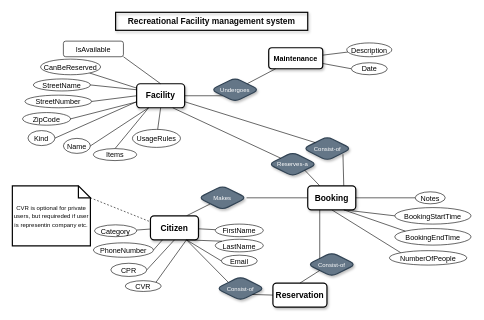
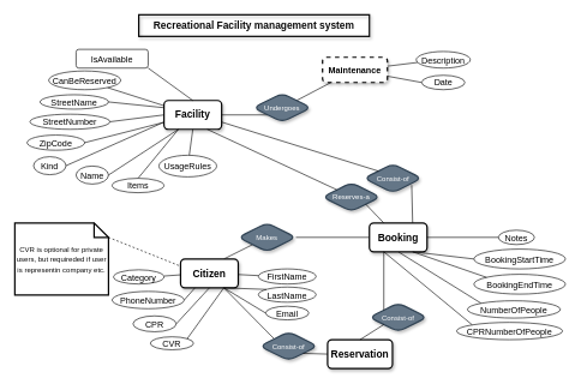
  <mxCell id="0" />
  <mxCell id="1" parent="0" />
  <mxCell id="2" value="" style="rounded=0;orthogonalLoop=1;jettySize=auto;html=1;fontSize=12;endArrow=none;endFill=0;strokeColor=#030303;" parent="1" source="3" target="11" edge="1"><mxGeometry relative="1" as="geometry" /></mxCell>
  <mxCell id="3" value="&lt;font style=&quot;font-size: 14px;&quot;&gt;Facility&lt;/font&gt;" style="rounded=1;whiteSpace=wrap;html=1;shadow=1;strokeWidth=2;strokeColor=#030303;fontStyle=1" parent="1" vertex="1"><mxGeometry x="227" y="139" width="80" height="40" as="geometry" /></mxCell>
  <mxCell id="4" style="edgeStyle=none;rounded=0;orthogonalLoop=1;jettySize=auto;html=1;exitX=0.75;exitY=0;exitDx=0;exitDy=0;entryX=0;entryY=1;entryDx=0;entryDy=0;fontSize=10;endArrow=none;endFill=0;strokeColor=#030303;" parent="1" source="5" target="40" edge="1"><mxGeometry relative="1" as="geometry" /></mxCell>
  <mxCell id="5" value="&lt;font style=&quot;font-size: 14px&quot;&gt;Citizen&lt;/font&gt;" style="rounded=1;whiteSpace=wrap;html=1;shadow=1;strokeWidth=2;strokeColor=#030303;fontStyle=1" parent="1" vertex="1"><mxGeometry x="250" y="359" width="80" height="40" as="geometry" /></mxCell>
  <mxCell id="6" style="rounded=0;orthogonalLoop=1;jettySize=auto;html=1;exitX=0.5;exitY=1;exitDx=0;exitDy=0;fontSize=12;endArrow=none;endFill=0;strokeColor=#030303;entryX=0;entryY=0;entryDx=0;entryDy=0;" parent="1" source="9" target="33" edge="1"><mxGeometry relative="1" as="geometry" /></mxCell>
  <mxCell id="7" style="rounded=0;orthogonalLoop=1;jettySize=auto;html=1;exitX=0.75;exitY=1;exitDx=0;exitDy=0;entryX=0;entryY=0.5;entryDx=0;entryDy=0;fontSize=12;endArrow=none;endFill=0;strokeColor=#030303;" parent="1" source="9" target="32" edge="1"><mxGeometry relative="1" as="geometry" /></mxCell>
  <mxCell id="8" style="edgeStyle=none;rounded=0;orthogonalLoop=1;jettySize=auto;html=1;exitX=0;exitY=0.5;exitDx=0;exitDy=0;entryX=1;entryY=0.5;entryDx=0;entryDy=0;fontSize=10;endArrow=none;endFill=0;strokeColor=#030303;" parent="1" source="9" target="40" edge="1"><mxGeometry relative="1" as="geometry" /></mxCell>
  <mxCell id="9" value="&lt;font style=&quot;font-size: 14px;&quot;&gt;Booking&lt;/font&gt;" style="rounded=1;whiteSpace=wrap;html=1;shadow=1;strokeWidth=2;strokeColor=#030303;fontStyle=1" parent="1" vertex="1"><mxGeometry x="512" y="309" width="80" height="40" as="geometry" /></mxCell>
- <mxCell id="10" value="&lt;font style=&quot;font-size: 12px&quot;&gt;Maintenance&lt;br&gt;&lt;/font&gt;" style="rounded=1;whiteSpace=wrap;html=1;shadow=1;strokeWidth=2;strokeColor=#030303;fontStyle=1" parent="1" vertex="1"><mxGeometry x="447" y="79" width="90" height="35" as="geometry" /></mxCell>
+ <mxCell id="10" value="&lt;font style=&quot;font-size: 12px&quot;&gt;Maintenance&lt;br&gt;&lt;/font&gt;" style="rounded=1;whiteSpace=wrap;html=1;shadow=1;strokeWidth=2;strokeColor=#030303;fontStyle=1;dashed=1;" parent="1" vertex="1"><mxGeometry x="447" y="79" width="90" height="35" as="geometry" /></mxCell>
  <mxCell id="11" value="&lt;font style=&quot;font-size: 12px;&quot;&gt;CanBeReserved&lt;/font&gt;" style="ellipse;whiteSpace=wrap;html=1;fontSize=14;strokeColor=#030303;" parent="1" vertex="1"><mxGeometry x="67" y="98" width="100" height="26" as="geometry" /></mxCell>
  <mxCell id="12" style="rounded=0;orthogonalLoop=1;jettySize=auto;html=1;exitX=1;exitY=0.5;exitDx=0;exitDy=0;entryX=0;entryY=0.75;entryDx=0;entryDy=0;fontSize=12;endArrow=none;endFill=0;strokeColor=#030303;" parent="1" source="13" target="3" edge="1"><mxGeometry relative="1" as="geometry" /></mxCell>
  <mxCell id="13" value="&lt;span style=&quot;font-size: 12px;&quot;&gt;Kind&lt;/span&gt;" style="ellipse;whiteSpace=wrap;html=1;fontSize=14;strokeColor=#030303;" parent="1" vertex="1"><mxGeometry x="46" y="217" width="45" height="25" as="geometry" /></mxCell>
  <mxCell id="14" value="" style="rounded=0;orthogonalLoop=1;jettySize=auto;html=1;fontSize=12;endArrow=none;endFill=0;strokeColor=#030303;exitX=0.5;exitY=1;exitDx=0;exitDy=0;" parent="1" source="3" target="17" edge="1"><mxGeometry relative="1" as="geometry"><mxPoint x="282.23" y="237.707" as="sourcePoint" /></mxGeometry></mxCell>
  <mxCell id="15" style="rounded=0;orthogonalLoop=1;jettySize=auto;html=1;exitX=0.5;exitY=0;exitDx=0;exitDy=0;entryX=0.25;entryY=1;entryDx=0;entryDy=0;fontSize=12;endArrow=none;endFill=0;strokeColor=#030303;" parent="1" source="16" target="3" edge="1"><mxGeometry relative="1" as="geometry"><mxPoint x="267" y="239" as="targetPoint" /></mxGeometry></mxCell>
  <mxCell id="16" value="&lt;span style=&quot;font-size: 12px;&quot;&gt;Items&lt;/span&gt;" style="ellipse;whiteSpace=wrap;html=1;fontSize=14;strokeColor=#030303;" parent="1" vertex="1"><mxGeometry x="155" y="247" width="72" height="20" as="geometry" /></mxCell>
  <mxCell id="17" value="&lt;span style=&quot;font-size: 12px;&quot;&gt;UsageRules&lt;/span&gt;" style="ellipse;whiteSpace=wrap;html=1;fontSize=14;strokeColor=#030303;" parent="1" vertex="1"><mxGeometry x="220" y="215" width="80" height="30" as="geometry" /></mxCell>
  <mxCell id="18" value="" style="rounded=0;orthogonalLoop=1;jettySize=auto;html=1;fontSize=12;endArrow=none;endFill=0;strokeColor=#030303;" parent="1" source="19" target="5" edge="1"><mxGeometry relative="1" as="geometry" /></mxCell>
  <mxCell id="19" value="&lt;span style=&quot;font-size: 12px&quot;&gt;FirstName&lt;/span&gt;" style="ellipse;whiteSpace=wrap;html=1;fontSize=14;strokeColor=#030303;" parent="1" vertex="1"><mxGeometry x="358" y="372.75" width="80" height="21" as="geometry" /></mxCell>
  <mxCell id="20" style="rounded=0;orthogonalLoop=1;jettySize=auto;html=1;exitX=1;exitY=0.5;exitDx=0;exitDy=0;entryX=0.25;entryY=1;entryDx=0;entryDy=0;fontSize=12;endArrow=none;endFill=0;strokeColor=#030303;" parent="1" source="21" target="5" edge="1"><mxGeometry relative="1" as="geometry" /></mxCell>
  <mxCell id="21" value="&lt;span style=&quot;font-size: 12px;&quot;&gt;PhoneNumber&lt;br&gt;&lt;/span&gt;" style="ellipse;whiteSpace=wrap;html=1;fontSize=14;strokeColor=#030303;" parent="1" vertex="1"><mxGeometry x="155" y="404" width="100" height="24" as="geometry" /></mxCell>
  <mxCell id="22" style="rounded=0;orthogonalLoop=1;jettySize=auto;html=1;exitX=0;exitY=0.5;exitDx=0;exitDy=0;entryX=0.75;entryY=1;entryDx=0;entryDy=0;fontSize=12;endArrow=none;endFill=0;strokeColor=#030303;" parent="1" source="23" target="5" edge="1"><mxGeometry relative="1" as="geometry" /></mxCell>
  <mxCell id="23" value="&lt;span style=&quot;font-size: 12px;&quot;&gt;Email&lt;br&gt;&lt;/span&gt;" style="ellipse;whiteSpace=wrap;html=1;fontSize=14;strokeColor=#030303;" parent="1" vertex="1"><mxGeometry x="368" y="424.5" width="60" height="19" as="geometry" /></mxCell>
  <mxCell id="24" style="rounded=0;orthogonalLoop=1;jettySize=auto;html=1;exitX=1;exitY=0.5;exitDx=0;exitDy=0;entryX=0.5;entryY=1;entryDx=0;entryDy=0;fontSize=12;endArrow=none;endFill=0;strokeColor=#030303;" parent="1" source="25" target="5" edge="1"><mxGeometry relative="1" as="geometry" /></mxCell>
  <mxCell id="25" value="&lt;span style=&quot;font-size: 12px&quot;&gt;CPR&lt;br&gt;&lt;/span&gt;" style="ellipse;whiteSpace=wrap;html=1;fontSize=14;strokeColor=#030303;" parent="1" vertex="1"><mxGeometry x="184" y="438" width="60" height="22" as="geometry" /></mxCell>
  <mxCell id="26" value="" style="rounded=0;orthogonalLoop=1;jettySize=auto;html=1;fontSize=12;endArrow=none;endFill=0;strokeColor=#030303;" parent="1" source="27" target="5" edge="1"><mxGeometry relative="1" as="geometry" /></mxCell>
  <mxCell id="27" value="&lt;span style=&quot;font-size: 12px;&quot;&gt;Category&lt;br&gt;&lt;/span&gt;" style="ellipse;whiteSpace=wrap;html=1;fontSize=14;strokeColor=#030303;" parent="1" vertex="1"><mxGeometry x="157" y="374" width="70" height="19.75" as="geometry" /></mxCell>
  <mxCell id="28" style="rounded=0;orthogonalLoop=1;jettySize=auto;html=1;exitX=0;exitY=0.5;exitDx=0;exitDy=0;entryX=1;entryY=0.75;entryDx=0;entryDy=0;fontSize=12;endArrow=none;endFill=0;strokeColor=#030303;" parent="1" source="29" target="10" edge="1"><mxGeometry relative="1" as="geometry" /></mxCell>
  <mxCell id="29" value="&lt;span style=&quot;font-size: 12px;&quot;&gt;Date&lt;br&gt;&lt;/span&gt;" style="ellipse;whiteSpace=wrap;html=1;fontSize=14;strokeColor=#030303;" parent="1" vertex="1"><mxGeometry x="584.5" y="104" width="60" height="20" as="geometry" /></mxCell>
  <mxCell id="30" value="" style="rounded=0;orthogonalLoop=1;jettySize=auto;html=1;fontSize=12;endArrow=none;endFill=0;strokeColor=#030303;" parent="1" source="31" target="10" edge="1"><mxGeometry relative="1" as="geometry" /></mxCell>
  <mxCell id="31" value="&lt;span style=&quot;font-size: 12px;&quot;&gt;Description&lt;/span&gt;" style="ellipse;whiteSpace=wrap;html=1;fontSize=14;strokeColor=#030303;" parent="1" vertex="1"><mxGeometry x="577" y="71" width="75" height="23" as="geometry" /></mxCell>
  <mxCell id="32" value="&lt;span style=&quot;font-size: 12px&quot;&gt;BookingStartTime&lt;/span&gt;" style="ellipse;whiteSpace=wrap;html=1;fontSize=14;strokeColor=#030303;" parent="1" vertex="1"><mxGeometry x="657" y="345.25" width="127" height="27.5" as="geometry" /></mxCell>
  <mxCell id="33" value="&lt;span style=&quot;font-size: 12px&quot;&gt;NumberOfPeople&lt;/span&gt;" style="ellipse;whiteSpace=wrap;html=1;fontSize=14;strokeColor=#030303;" parent="1" vertex="1"><mxGeometry x="648" y="417" width="129" height="24" as="geometry" /></mxCell>
  <mxCell id="34" value="" style="rounded=0;orthogonalLoop=1;jettySize=auto;html=1;fontSize=12;endArrow=none;endFill=0;strokeColor=#030303;" parent="1" source="35" target="9" edge="1"><mxGeometry relative="1" as="geometry" /></mxCell>
  <mxCell id="35" value="&lt;span style=&quot;font-size: 12px&quot;&gt;Notes&lt;/span&gt;" style="ellipse;whiteSpace=wrap;html=1;fontSize=14;strokeColor=#030303;" parent="1" vertex="1"><mxGeometry x="691" y="319" width="50" height="20" as="geometry" /></mxCell>
  <mxCell id="36" value="&lt;b&gt;&lt;font style=&quot;font-size: 14px;&quot;&gt;Recreational Facility management system&lt;/font&gt;&lt;/b&gt;" style="text;html=1;strokeColor=#030303;fillColor=none;align=center;verticalAlign=middle;whiteSpace=wrap;rounded=0;shadow=1;strokeWidth=2;fontSize=12;fontColor=#0A0A0A;" parent="1" vertex="1"><mxGeometry x="192" y="20" width="320" height="30" as="geometry" /></mxCell>
  <mxCell id="37" style="edgeStyle=none;rounded=0;orthogonalLoop=1;jettySize=auto;html=1;exitX=0;exitY=1;exitDx=0;exitDy=0;entryX=1;entryY=0.5;entryDx=0;entryDy=0;fontSize=14;endArrow=none;endFill=0;strokeColor=#030303;" parent="1" source="39" target="3" edge="1"><mxGeometry relative="1" as="geometry" /></mxCell>
  <mxCell id="38" style="edgeStyle=none;rounded=0;orthogonalLoop=1;jettySize=auto;html=1;exitX=1;exitY=0;exitDx=0;exitDy=0;fontSize=14;endArrow=none;endFill=0;strokeColor=#030303;" parent="1" source="39" target="10" edge="1"><mxGeometry relative="1" as="geometry" /></mxCell>
  <mxCell id="39" value="&lt;font style=&quot;font-size: 10px;&quot;&gt;Undergoes&lt;/font&gt;" style="shape=rhombus;perimeter=rhombusPerimeter;whiteSpace=wrap;html=1;align=center;rounded=1;shadow=1;strokeWidth=2;fontSize=12;strokeColor=#314354;fillColor=#647687;fontColor=#ffffff;" parent="1" vertex="1"><mxGeometry x="351" y="129" width="80" height="40" as="geometry" /></mxCell>
  <mxCell id="40" value="Makes" style="shape=rhombus;perimeter=rhombusPerimeter;whiteSpace=wrap;html=1;align=center;rounded=1;shadow=1;strokeWidth=2;fontSize=10;strokeColor=#314354;fillColor=#647687;fontColor=#ffffff;" parent="1" vertex="1"><mxGeometry x="330" y="309" width="80" height="40" as="geometry" /></mxCell>
  <mxCell id="41" value="Reserves-a" style="shape=rhombus;perimeter=rhombusPerimeter;whiteSpace=wrap;html=1;align=center;rounded=1;shadow=1;strokeWidth=2;fontSize=10;strokeColor=#314354;fillColor=#647687;fontColor=#ffffff;" parent="1" vertex="1"><mxGeometry x="447" y="253" width="80" height="40" as="geometry" /></mxCell>
  <mxCell id="42" value="&lt;font style=&quot;font-size: 10px&quot;&gt;CVR is optional for private users, but requireded if user is representin company etc.&lt;/font&gt;" style="shape=note;size=20;whiteSpace=wrap;html=1;fontColor=#0A0A0A;strokeColor=#030303;strokeWidth=2;fillColor=#FFFFFF;" parent="1" vertex="1"><mxGeometry x="20" y="309" width="130" height="100" as="geometry" /></mxCell>
  <mxCell id="43" value="&lt;span style=&quot;font-size: 12px&quot;&gt;StreetName&lt;/span&gt;" style="ellipse;whiteSpace=wrap;html=1;fontSize=14;strokeColor=#030303;" parent="1" vertex="1"><mxGeometry x="55" y="131" width="95" height="20" as="geometry" /></mxCell>
  <mxCell id="44" value="&lt;span style=&quot;font-size: 12px&quot;&gt;StreetNumber&lt;/span&gt;" style="ellipse;whiteSpace=wrap;html=1;fontSize=14;strokeColor=#030303;" parent="1" vertex="1"><mxGeometry x="41" y="158" width="111" height="21" as="geometry" /></mxCell>
  <mxCell id="45" value="&lt;span style=&quot;font-size: 12px&quot;&gt;ZipCode&lt;/span&gt;" style="ellipse;whiteSpace=wrap;html=1;fontSize=14;strokeColor=#030303;" parent="1" vertex="1"><mxGeometry x="37" y="187" width="80" height="21" as="geometry" /></mxCell>
  <mxCell id="46" style="rounded=0;orthogonalLoop=1;jettySize=auto;html=1;exitX=1;exitY=0.5;exitDx=0;exitDy=0;fontSize=12;endArrow=none;endFill=0;strokeColor=#030303;" parent="1" source="45" target="3" edge="1"><mxGeometry relative="1" as="geometry"><mxPoint x="91" y="243" as="sourcePoint" /><mxPoint x="130.333" y="173.21" as="targetPoint" /></mxGeometry></mxCell>
  <mxCell id="47" style="rounded=0;orthogonalLoop=1;jettySize=auto;html=1;exitX=1;exitY=0.5;exitDx=0;exitDy=0;entryX=0;entryY=0.5;entryDx=0;entryDy=0;fontSize=12;endArrow=none;endFill=0;strokeColor=#030303;" parent="1" source="44" target="3" edge="1"><mxGeometry relative="1" as="geometry"><mxPoint x="129" y="203.5" as="sourcePoint" /><mxPoint x="117" y="159" as="targetPoint" /></mxGeometry></mxCell>
  <mxCell id="48" style="rounded=0;orthogonalLoop=1;jettySize=auto;html=1;entryX=1;entryY=0.5;entryDx=0;entryDy=0;fontSize=12;endArrow=none;endFill=0;strokeColor=#030303;exitX=0;exitY=0.25;exitDx=0;exitDy=0;" parent="1" source="3" target="43" edge="1"><mxGeometry relative="1" as="geometry"><mxPoint x="127.654" y="146.078" as="sourcePoint" /><mxPoint x="127" y="169" as="targetPoint" /></mxGeometry></mxCell>
  <mxCell id="49" style="edgeStyle=none;rounded=0;orthogonalLoop=1;jettySize=auto;html=1;exitX=0;exitY=0;exitDx=130;exitDy=20;entryX=0;entryY=0.25;entryDx=0;entryDy=0;fontSize=10;endArrow=none;endFill=0;strokeColor=#030303;exitPerimeter=0;dashed=1;" parent="1" source="42" target="5" edge="1"><mxGeometry relative="1" as="geometry"><mxPoint x="340" y="369" as="sourcePoint" /><mxPoint x="397" y="339" as="targetPoint" /></mxGeometry></mxCell>
  <mxCell id="50" value="&lt;span style=&quot;font-size: 12px&quot;&gt;Name&lt;/span&gt;" style="ellipse;whiteSpace=wrap;html=1;fontSize=14;strokeColor=#030303;" parent="1" vertex="1"><mxGeometry x="105" y="230" width="45" height="25" as="geometry" /></mxCell>
  <mxCell id="51" style="rounded=0;orthogonalLoop=1;jettySize=auto;html=1;exitX=1;exitY=0.5;exitDx=0;exitDy=0;entryX=0.25;entryY=1;entryDx=0;entryDy=0;fontSize=12;endArrow=none;endFill=0;strokeColor=#030303;" parent="1" source="50" target="3" edge="1"><mxGeometry relative="1" as="geometry"><mxPoint x="214" y="226.5" as="sourcePoint" /><mxPoint x="234" y="186.5" as="targetPoint" /></mxGeometry></mxCell>
  <mxCell id="52" value="&lt;span style=&quot;font-size: 12px&quot;&gt;BookingEndTime&lt;/span&gt;" style="ellipse;whiteSpace=wrap;html=1;fontSize=14;strokeColor=#030303;" parent="1" vertex="1"><mxGeometry x="657" y="380.25" width="127" height="27.5" as="geometry" /></mxCell>
  <mxCell id="53" style="rounded=0;orthogonalLoop=1;jettySize=auto;html=1;entryX=0;entryY=0;entryDx=0;entryDy=0;fontSize=12;endArrow=none;endFill=0;strokeColor=#030303;exitX=0.75;exitY=1;exitDx=0;exitDy=0;" parent="1" source="9" target="52" edge="1"><mxGeometry relative="1" as="geometry"><mxPoint x="582" y="359" as="sourcePoint" /><mxPoint x="667" y="369" as="targetPoint" /></mxGeometry></mxCell>
  <mxCell id="54" value="&lt;font style=&quot;font-size: 12px&quot;&gt;IsAvailable&lt;/font&gt;" style="whiteSpace=wrap;html=1;fontSize=14;strokeColor=#030303;rounded=1;" parent="1" vertex="1"><mxGeometry x="105" y="68" width="100" height="26" as="geometry" /></mxCell>
  <mxCell id="55" value="" style="rounded=0;orthogonalLoop=1;jettySize=auto;html=1;fontSize=12;endArrow=none;endFill=0;strokeColor=#030303;entryX=1;entryY=1;entryDx=0;entryDy=0;exitX=0.5;exitY=0;exitDx=0;exitDy=0;" parent="1" source="3" target="54" edge="1"><mxGeometry relative="1" as="geometry"><mxPoint x="275.398" y="134.98" as="sourcePoint" /><mxPoint x="236" y="109.998" as="targetPoint" /></mxGeometry></mxCell>
  <mxCell id="56" value="&lt;span style=&quot;font-size: 12px&quot;&gt;LastName&lt;/span&gt;" style="ellipse;whiteSpace=wrap;html=1;fontSize=14;strokeColor=#030303;" parent="1" vertex="1"><mxGeometry x="358" y="398" width="80" height="21" as="geometry" /></mxCell>
  <mxCell id="57" value="" style="rounded=0;orthogonalLoop=1;jettySize=auto;html=1;fontSize=12;endArrow=none;endFill=0;strokeColor=#030303;exitX=0;exitY=0;exitDx=0;exitDy=0;entryX=0.75;entryY=1;entryDx=0;entryDy=0;" parent="1" source="56" target="5" edge="1"><mxGeometry relative="1" as="geometry"><mxPoint x="373.895" y="411.544" as="sourcePoint" /><mxPoint x="330" y="412" as="targetPoint" /></mxGeometry></mxCell>
  <mxCell id="58" value="&lt;span style=&quot;font-size: 12px&quot;&gt;CVR&lt;br&gt;&lt;/span&gt;" style="ellipse;whiteSpace=wrap;html=1;fontSize=14;strokeColor=#030303;" parent="1" vertex="1"><mxGeometry x="208" y="467" width="60" height="18" as="geometry" /></mxCell>
  <mxCell id="59" style="rounded=0;orthogonalLoop=1;jettySize=auto;html=1;exitX=1;exitY=0;exitDx=0;exitDy=0;entryX=0.75;entryY=1;entryDx=0;entryDy=0;fontSize=12;endArrow=none;endFill=0;strokeColor=#030303;" parent="1" source="58" target="5" edge="1"><mxGeometry relative="1" as="geometry"><mxPoint x="263" y="462" as="sourcePoint" /><mxPoint x="300" y="409" as="targetPoint" /></mxGeometry></mxCell>
  <mxCell id="60" value="&lt;font style=&quot;font-size: 14px&quot;&gt;Reservation&lt;/font&gt;" style="rounded=1;whiteSpace=wrap;html=1;shadow=1;strokeWidth=2;strokeColor=#030303;fontStyle=1" parent="1" vertex="1"><mxGeometry x="454" y="471" width="90" height="40" as="geometry" /></mxCell>
  <mxCell id="61" style="edgeStyle=none;rounded=0;orthogonalLoop=1;jettySize=auto;html=1;exitX=0.25;exitY=0;exitDx=0;exitDy=0;fontSize=10;endArrow=none;endFill=0;entryX=1;entryY=1;entryDx=0;entryDy=0;strokeColor=#030303;" parent="1" source="9" target="41" edge="1"><mxGeometry relative="1" as="geometry"><mxPoint x="584.5" y="203" as="sourcePoint" /><mxPoint x="493" y="209" as="targetPoint" /></mxGeometry></mxCell>
  <mxCell id="62" style="edgeStyle=none;rounded=0;orthogonalLoop=1;jettySize=auto;html=1;exitX=0;exitY=0;exitDx=0;exitDy=0;fontSize=10;endArrow=none;endFill=0;entryX=0.75;entryY=1;entryDx=0;entryDy=0;strokeColor=#030303;" parent="1" source="41" target="3" edge="1"><mxGeometry relative="1" as="geometry"><mxPoint x="584.5" y="203" as="sourcePoint" /><mxPoint x="481" y="270" as="targetPoint" /></mxGeometry></mxCell>
  <mxCell id="63" style="rounded=0;orthogonalLoop=1;jettySize=auto;html=1;entryX=0.75;entryY=1;entryDx=0;entryDy=0;fontSize=12;endArrow=none;endFill=0;strokeColor=#030303;exitX=0;exitY=0;exitDx=0;exitDy=0;" parent="1" source="64" target="5" edge="1"><mxGeometry relative="1" as="geometry"><mxPoint x="360" y="501" as="sourcePoint" /><mxPoint x="362.49" y="502" as="targetPoint" /></mxGeometry></mxCell>
  <mxCell id="64" value="Consist-of" style="shape=rhombus;perimeter=rhombusPerimeter;whiteSpace=wrap;html=1;align=center;rounded=1;shadow=1;strokeWidth=2;fontSize=10;strokeColor=#314354;fillColor=#647687;fontColor=#ffffff;" parent="1" vertex="1"><mxGeometry x="360" y="460" width="80" height="40" as="geometry" /></mxCell>
  <mxCell id="65" style="rounded=0;orthogonalLoop=1;jettySize=auto;html=1;fontSize=12;endArrow=none;endFill=0;strokeColor=#030303;exitX=0;exitY=0.5;exitDx=0;exitDy=0;entryX=1;entryY=1;entryDx=0;entryDy=0;" parent="1" source="60" target="64" edge="1"><mxGeometry relative="1" as="geometry"><mxPoint x="512" y="676" as="sourcePoint" /><mxPoint x="411" y="567" as="targetPoint" /></mxGeometry></mxCell>
  <mxCell id="66" value="Consist-of" style="shape=rhombus;perimeter=rhombusPerimeter;whiteSpace=wrap;html=1;align=center;rounded=1;shadow=1;strokeWidth=2;fontSize=10;strokeColor=#314354;fillColor=#647687;fontColor=#ffffff;" parent="1" vertex="1"><mxGeometry x="512" y="420" width="80" height="40" as="geometry" /></mxCell>
  <mxCell id="67" style="rounded=0;orthogonalLoop=1;jettySize=auto;html=1;fontSize=12;endArrow=none;endFill=0;strokeColor=#030303;exitX=0.5;exitY=0;exitDx=0;exitDy=0;entryX=0;entryY=1;entryDx=0;entryDy=0;" parent="1" source="60" target="66" edge="1"><mxGeometry relative="1" as="geometry"><mxPoint x="614" y="490" as="sourcePoint" /><mxPoint x="491" y="517" as="targetPoint" /></mxGeometry></mxCell>
  <mxCell id="68" style="rounded=0;orthogonalLoop=1;jettySize=auto;html=1;entryX=0.25;entryY=1;entryDx=0;entryDy=0;fontSize=12;endArrow=none;endFill=0;strokeColor=#030303;exitX=0;exitY=0;exitDx=0;exitDy=0;" parent="1" source="66" target="9" edge="1"><mxGeometry relative="1" as="geometry"><mxPoint x="624" y="496" as="sourcePoint" /><mxPoint x="523" y="387" as="targetPoint" /></mxGeometry></mxCell>
+ <mxCell id="69" value="&lt;span style=&quot;font-size: 12px&quot;&gt;CPRNumberOfPeople&lt;/span&gt;" style="ellipse;whiteSpace=wrap;html=1;fontSize=14;strokeColor=#030303;" parent="1" vertex="1"><mxGeometry x="633" y="447" width="147" height="24" as="geometry" /></mxCell>
+ <mxCell id="70" style="rounded=0;orthogonalLoop=1;jettySize=auto;html=1;exitX=0.25;exitY=1;exitDx=0;exitDy=0;fontSize=12;endArrow=none;endFill=0;strokeColor=#030303;entryX=0;entryY=0;entryDx=0;entryDy=0;" parent="1" source="9" target="69" edge="1"><mxGeometry relative="1" as="geometry"><mxPoint x="536.93" y="384" as="sourcePoint" /><mxPoint x="651.999" y="455.482" as="targetPoint" /></mxGeometry></mxCell>
  <mxCell id="71" value="Consist-of" style="shape=rhombus;perimeter=rhombusPerimeter;whiteSpace=wrap;html=1;align=center;rounded=1;shadow=1;strokeWidth=2;fontSize=10;strokeColor=#314354;fillColor=#647687;fontColor=#ffffff;" parent="1" vertex="1"><mxGeometry x="504.5" y="227" width="80" height="40" as="geometry" /></mxCell>
  <mxCell id="72" style="edgeStyle=none;rounded=0;orthogonalLoop=1;jettySize=auto;html=1;exitX=0.75;exitY=0;exitDx=0;exitDy=0;fontSize=10;endArrow=none;endFill=0;entryX=0.827;entryY=0.738;entryDx=0;entryDy=0;strokeColor=#030303;entryPerimeter=0;" parent="1" source="9" target="71" edge="1"><mxGeometry relative="1" as="geometry"><mxPoint x="626" y="295" as="sourcePoint" /><mxPoint x="545" y="256" as="targetPoint" /></mxGeometry></mxCell>
  <mxCell id="73" style="edgeStyle=none;rounded=0;orthogonalLoop=1;jettySize=auto;html=1;exitX=0;exitY=0;exitDx=0;exitDy=0;fontSize=10;endArrow=none;endFill=0;entryX=1;entryY=0.75;entryDx=0;entryDy=0;strokeColor=#030303;" parent="1" source="71" target="3" edge="1"><mxGeometry relative="1" as="geometry"><mxPoint x="421" y="260" as="sourcePoint" /><mxPoint x="297" y="189" as="targetPoint" /></mxGeometry></mxCell>
